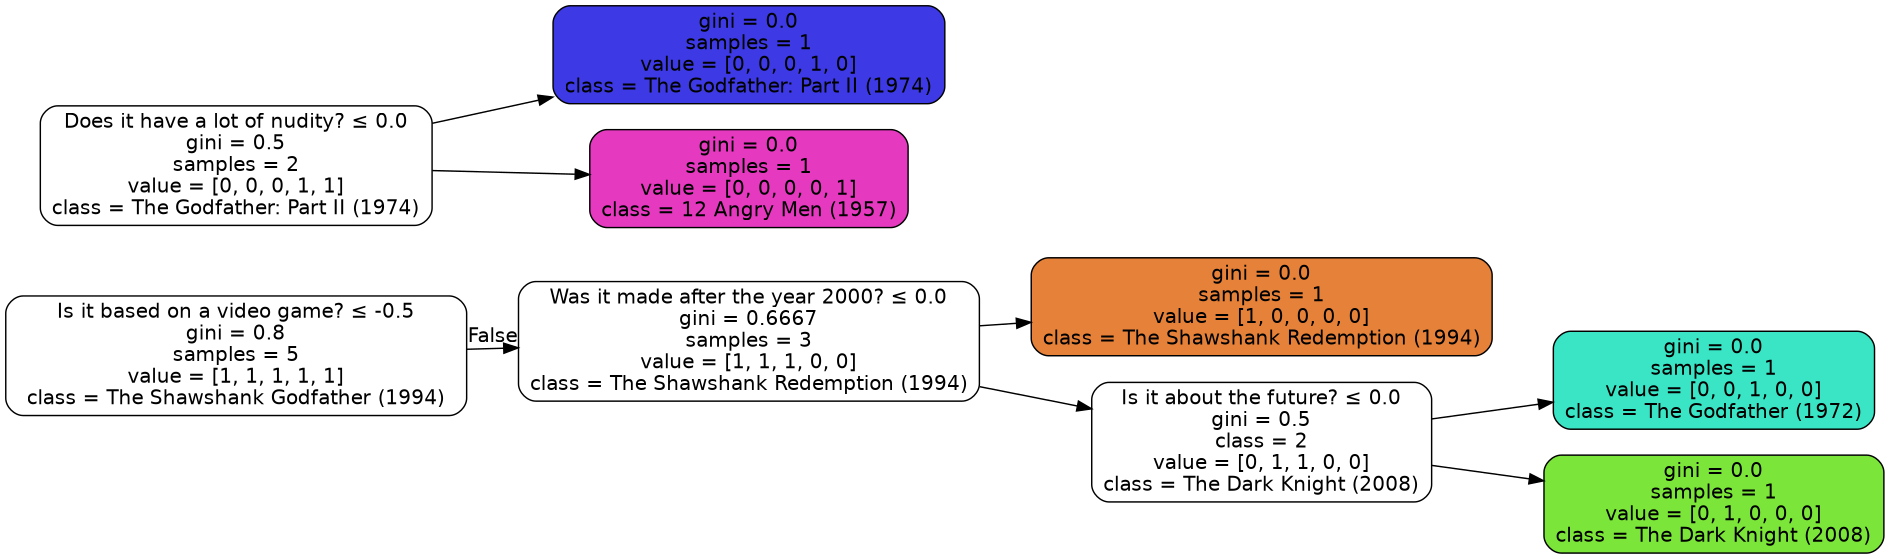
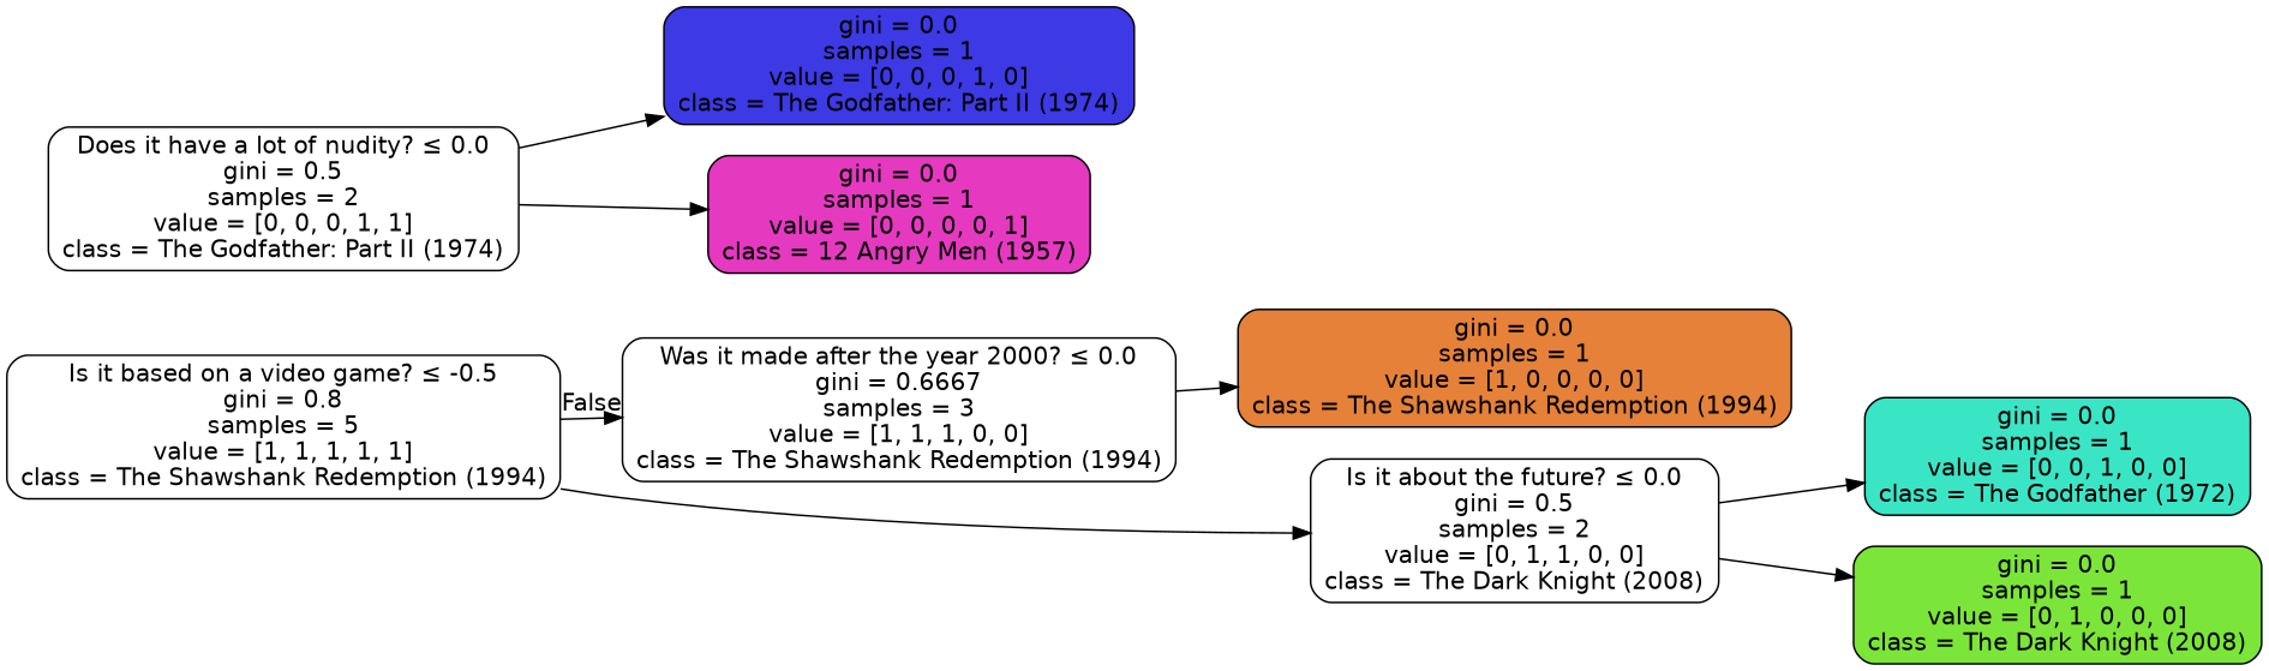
  digraph {
    rankdir=LR
    node [color=black fillcolor="#e5813900" fontname=helvetica shape=box style="filled, rounded"]
    edge [fontname=helvetica]
-   n1 [label=<Is it based on a video game? &le; -0.5<br/>gini = 0.8<br/>samples = 5<br/>value = [1, 1, 1, 1, 1]<br/>class = The Shawshank Godfather (1994)>]
+   n1 [label=<Is it based on a video game? &le; -0.5<br/>gini = 0.8<br/>samples = 5<br/>value = [1, 1, 1, 1, 1]<br/>class = The Shawshank Redemption (1994)>]
    n2 [label=<Was it made after the year 2000? &le; 0.0<br/>gini = 0.6667<br/>samples = 3<br/>value = [1, 1, 1, 0, 0]<br/>class = The Shawshank Redemption (1994)>]
    n3 [fillcolor="#3c39e500" label=<Does it have a lot of nudity? &le; 0.0<br/>gini = 0.5<br/>samples = 2<br/>value = [0, 0, 0, 1, 1]<br/>class = The Godfather: Part II (1974)>]
    n4 [fillcolor="#3c39e5ff" label=<gini = 0.0<br/>samples = 1<br/>value = [0, 0, 0, 1, 0]<br/>class = The Godfather: Part II (1974)>]
    n5 [fillcolor="#e539c0ff" label=<gini = 0.0<br/>samples = 1<br/>value = [0, 0, 0, 0, 1]<br/>class = 12 Angry Men (1957)>]
    n6 [fillcolor="#e58139ff" label=<gini = 0.0<br/>samples = 1<br/>value = [1, 0, 0, 0, 0]<br/>class = The Shawshank Redemption (1994)>]
-   n7 [fillcolor="#7be53900" label=<Is it about the future? &le; 0.0<br/>gini = 0.5<br/>class = 2<br/>value = [0, 1, 1, 0, 0]<br/>class = The Dark Knight (2008)>]
+   n7 [fillcolor="#7be53900" label=<Is it about the future? &le; 0.0<br/>gini = 0.5<br/>samples = 2<br/>value = [0, 1, 1, 0, 0]<br/>class = The Dark Knight (2008)>]
    n8 [fillcolor="#39e5c5ff" label=<gini = 0.0<br/>samples = 1<br/>value = [0, 0, 1, 0, 0]<br/>class = The Godfather (1972)>]
    n9 [fillcolor="#7be539ff" label=<gini = 0.0<br/>samples = 1<br/>value = [0, 1, 0, 0, 0]<br/>class = The Dark Knight (2008)>]
    n1 -> n2 [headlabel=False labelangle=-45 labeldistance=2.5]
    n2 -> n6
-   n2 -> n7
+   n1 -> n7
    n3 -> n4
    n3 -> n5
    n7 -> n8
    n7 -> n9
  }
